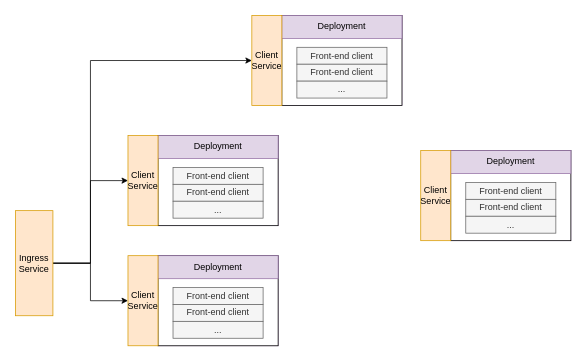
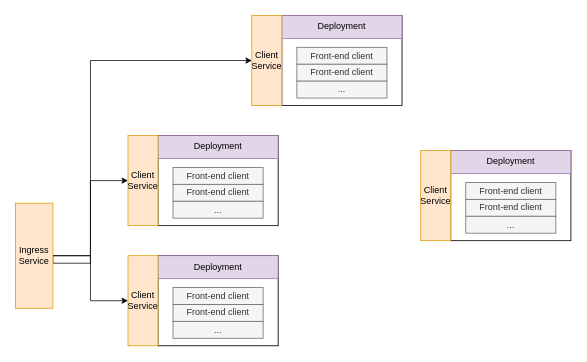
  <mxCell id="0" />
  <mxCell id="1" parent="0" />
  <mxCell id="2" style="edgeStyle=orthogonalEdgeStyle;rounded=0;orthogonalLoop=1;jettySize=auto;html=1;exitX=1;exitY=0.5;exitDx=0;exitDy=0;entryX=0;entryY=0.5;entryDx=0;entryDy=0;" edge="1" parent="1" source="5" target="29"><mxGeometry relative="1" as="geometry" /></mxCell>
  <mxCell id="3" style="edgeStyle=orthogonalEdgeStyle;rounded=0;orthogonalLoop=1;jettySize=auto;html=1;exitX=1;exitY=0.5;exitDx=0;exitDy=0;" edge="1" parent="1" source="5" target="13"><mxGeometry relative="1" as="geometry" /></mxCell>
  <mxCell id="4" style="edgeStyle=orthogonalEdgeStyle;rounded=0;orthogonalLoop=1;jettySize=auto;html=1;exitX=1;exitY=0.5;exitDx=0;exitDy=0;entryX=0;entryY=0.5;entryDx=0;entryDy=0;" edge="1" parent="1" source="5" target="21"><mxGeometry relative="1" as="geometry"><Array as="points"><mxPoint x="120" y="350" /><mxPoint x="120" y="80" /></Array></mxGeometry></mxCell>
- <mxCell id="5" value="Ingress&lt;br&gt;Service" style="rounded=0;whiteSpace=wrap;html=1;fillColor=#ffe6cc;strokeColor=#d79b00;" vertex="1" parent="1"><mxGeometry x="20" y="280" width="50" height="140" as="geometry" /></mxCell>
+ <mxCell id="5" value="Ingress&lt;br&gt;Service" style="rounded=0;whiteSpace=wrap;html=1;fillColor=#ffe6cc;strokeColor=#d79b00;" vertex="1" parent="1"><mxGeometry x="20" y="270" width="50" height="140" as="geometry" /></mxCell>
  <mxCell id="6" value="" style="group" vertex="1" connectable="0" parent="1"><mxGeometry x="170" y="180" width="200" height="120" as="geometry" /></mxCell>
  <mxCell id="7" value="" style="group;fillColor=#E1D5E7;strokeColor=#9673a6;" vertex="1" connectable="0" parent="6"><mxGeometry x="40" width="160" height="120" as="geometry" /></mxCell>
  <mxCell id="8" value="" style="rounded=0;whiteSpace=wrap;html=1;" vertex="1" parent="7"><mxGeometry width="160" height="120" as="geometry" /></mxCell>
  <mxCell id="9" value="Deployment" style="rounded=0;whiteSpace=wrap;html=1;fillColor=#e1d5e7;strokeColor=#9673a6;" vertex="1" parent="7"><mxGeometry width="160" height="30.662" as="geometry" /></mxCell>
  <mxCell id="10" value="Front-end client" style="rounded=0;whiteSpace=wrap;html=1;fillColor=#f5f5f5;strokeColor=#666666;fontColor=#333333;" vertex="1" parent="7"><mxGeometry x="20" y="42.39" width="120" height="22.537" as="geometry" /></mxCell>
  <mxCell id="11" value="Front-end client" style="rounded=0;whiteSpace=wrap;html=1;fillColor=#f5f5f5;strokeColor=#666666;fontColor=#333333;" vertex="1" parent="7"><mxGeometry x="20" y="64.927" width="120" height="22.537" as="geometry" /></mxCell>
  <mxCell id="12" value="..." style="rounded=0;whiteSpace=wrap;html=1;fillColor=#f5f5f5;strokeColor=#666666;fontColor=#333333;" vertex="1" parent="7"><mxGeometry x="20" y="87.463" width="120" height="22.537" as="geometry" /></mxCell>
  <mxCell id="13" value="Client Service" style="rounded=0;whiteSpace=wrap;html=1;fillColor=#ffe6cc;strokeColor=#d79b00;" vertex="1" parent="6"><mxGeometry width="40" height="120" as="geometry" /></mxCell>
  <mxCell id="14" value="" style="group" vertex="1" connectable="0" parent="1"><mxGeometry x="335" width="200" height="120" as="geometry" y="20" /></mxCell>
  <mxCell id="15" value="" style="group;fillColor=#E1D5E7;strokeColor=#9673a6;" vertex="1" connectable="0" parent="14"><mxGeometry x="40" width="160" height="120" as="geometry" /></mxCell>
  <mxCell id="16" value="" style="rounded=0;whiteSpace=wrap;html=1;" vertex="1" parent="15"><mxGeometry width="160" height="120" as="geometry" /></mxCell>
  <mxCell id="17" value="Deployment" style="rounded=0;whiteSpace=wrap;html=1;fillColor=#e1d5e7;strokeColor=#9673a6;" vertex="1" parent="15"><mxGeometry width="160" height="30.662" as="geometry" /></mxCell>
  <mxCell id="18" value="Front-end client" style="rounded=0;whiteSpace=wrap;html=1;fillColor=#f5f5f5;strokeColor=#666666;fontColor=#333333;" vertex="1" parent="15"><mxGeometry x="20" y="42.39" width="120" height="22.537" as="geometry" /></mxCell>
  <mxCell id="19" value="Front-end client" style="rounded=0;whiteSpace=wrap;html=1;fillColor=#f5f5f5;strokeColor=#666666;fontColor=#333333;" vertex="1" parent="15"><mxGeometry x="20" y="64.927" width="120" height="22.537" as="geometry" /></mxCell>
  <mxCell id="20" value="..." style="rounded=0;whiteSpace=wrap;html=1;fillColor=#f5f5f5;strokeColor=#666666;fontColor=#333333;" vertex="1" parent="15"><mxGeometry x="20" y="87.463" width="120" height="22.537" as="geometry" /></mxCell>
  <mxCell id="21" value="Client Service" style="rounded=0;whiteSpace=wrap;html=1;fillColor=#ffe6cc;strokeColor=#d79b00;" vertex="1" parent="14"><mxGeometry width="40" height="120" as="geometry" /></mxCell>
  <mxCell id="22" value="" style="group" vertex="1" connectable="0" parent="1"><mxGeometry x="170" y="340" width="200" height="120" as="geometry" /></mxCell>
  <mxCell id="23" value="" style="group;fillColor=#E1D5E7;strokeColor=#9673a6;" vertex="1" connectable="0" parent="22"><mxGeometry x="40" width="160" height="120" as="geometry" /></mxCell>
  <mxCell id="24" value="" style="rounded=0;whiteSpace=wrap;html=1;" vertex="1" parent="23"><mxGeometry width="160" height="120" as="geometry" /></mxCell>
  <mxCell id="25" value="Deployment" style="rounded=0;whiteSpace=wrap;html=1;fillColor=#e1d5e7;strokeColor=#9673a6;" vertex="1" parent="23"><mxGeometry width="160" height="30.662" as="geometry" /></mxCell>
  <mxCell id="26" value="Front-end client" style="rounded=0;whiteSpace=wrap;html=1;fillColor=#f5f5f5;strokeColor=#666666;fontColor=#333333;" vertex="1" parent="23"><mxGeometry x="20" y="42.39" width="120" height="22.537" as="geometry" /></mxCell>
  <mxCell id="27" value="Front-end client" style="rounded=0;whiteSpace=wrap;html=1;fillColor=#f5f5f5;strokeColor=#666666;fontColor=#333333;" vertex="1" parent="23"><mxGeometry x="20" y="64.927" width="120" height="22.537" as="geometry" /></mxCell>
  <mxCell id="28" value="..." style="rounded=0;whiteSpace=wrap;html=1;fillColor=#f5f5f5;strokeColor=#666666;fontColor=#333333;" vertex="1" parent="23"><mxGeometry x="20" y="87.463" width="120" height="22.537" as="geometry" /></mxCell>
  <mxCell id="29" value="Client Service" style="rounded=0;whiteSpace=wrap;html=1;fillColor=#ffe6cc;strokeColor=#d79b00;" vertex="1" parent="22"><mxGeometry width="40" height="120" as="geometry" /></mxCell>
  <mxCell id="30" value="" style="group" vertex="1" connectable="0" parent="1"><mxGeometry x="560" y="200" width="200" height="120" as="geometry" /></mxCell>
  <mxCell id="31" value="" style="group;fillColor=#E1D5E7;strokeColor=#9673a6;" vertex="1" connectable="0" parent="30"><mxGeometry x="40" width="160" height="120" as="geometry" /></mxCell>
  <mxCell id="32" value="" style="rounded=0;whiteSpace=wrap;html=1;" vertex="1" parent="31"><mxGeometry width="160" height="120" as="geometry" /></mxCell>
  <mxCell id="33" value="Deployment" style="rounded=0;whiteSpace=wrap;html=1;fillColor=#e1d5e7;strokeColor=#9673a6;" vertex="1" parent="31"><mxGeometry width="160" height="30.662" as="geometry" /></mxCell>
  <mxCell id="34" value="Front-end client" style="rounded=0;whiteSpace=wrap;html=1;fillColor=#f5f5f5;strokeColor=#666666;fontColor=#333333;" vertex="1" parent="31"><mxGeometry x="20" y="42.39" width="120" height="22.537" as="geometry" /></mxCell>
  <mxCell id="35" value="Front-end client" style="rounded=0;whiteSpace=wrap;html=1;fillColor=#f5f5f5;strokeColor=#666666;fontColor=#333333;" vertex="1" parent="31"><mxGeometry x="20" y="64.927" width="120" height="22.537" as="geometry" /></mxCell>
  <mxCell id="36" value="..." style="rounded=0;whiteSpace=wrap;html=1;fillColor=#f5f5f5;strokeColor=#666666;fontColor=#333333;" vertex="1" parent="31"><mxGeometry x="20" y="87.463" width="120" height="22.537" as="geometry" /></mxCell>
  <mxCell id="37" value="Client Service" style="rounded=0;whiteSpace=wrap;html=1;fillColor=#ffe6cc;strokeColor=#d79b00;" vertex="1" parent="30"><mxGeometry width="40" height="120" as="geometry" /></mxCell>
